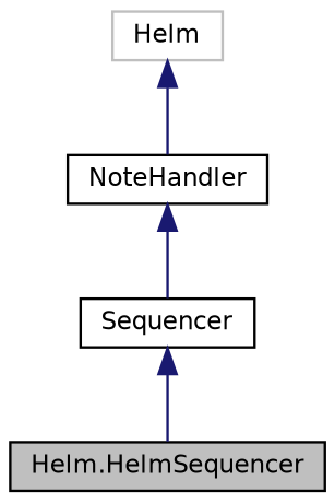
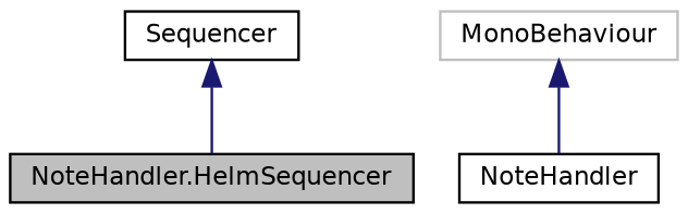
  digraph {
    node [color=black fillcolor=white fontname=Helvetica fontsize=10 shape=record style=filled]
    edge [color=midnightblue dir=back fontname=Helvetica fontsize=10 labelfontname=Helvetica labelfontsize=10 style=solid]
-   n1 [fillcolor=grey75 fontcolor=black height=0.2 label="Helm.HelmSequencer" width=0.4]
+   n1 [fillcolor=grey75 fontcolor=black height=0.2 label="NoteHandler.HelmSequencer" width=0.4]
    n2 [height=0.2 label=Sequencer width=0.4]
-   n3 [color=grey75 height=0.2 label=Helm width=0.4]
+   n3 [color=grey75 height=0.2 label=MonoBehaviour width=0.4]
    n4 [height=0.2 label=NoteHandler width=0.4]
    n2 -> n1
    n3 -> n4
-   n4 -> n2
  }
